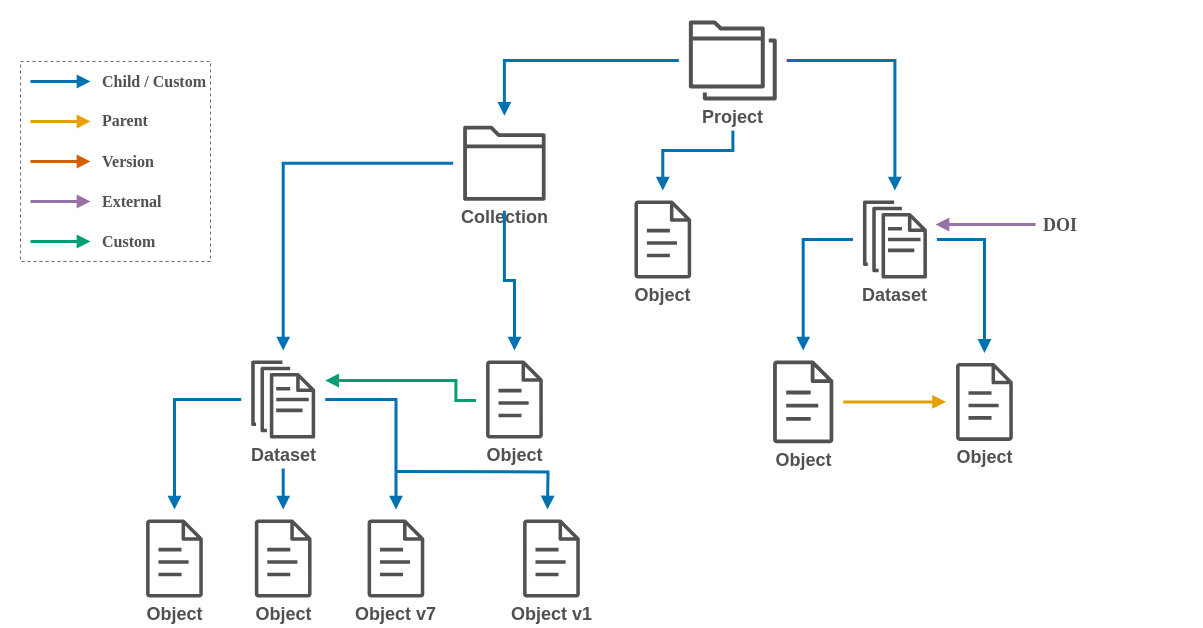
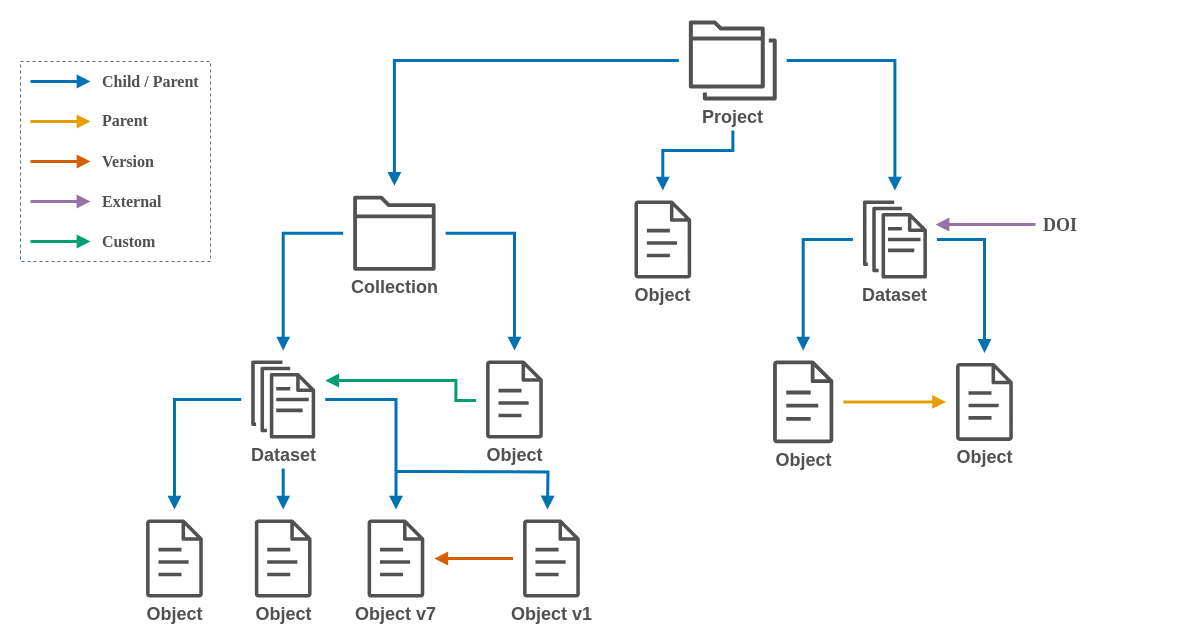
  <mxCell id="0" />
  <mxCell id="1" parent="0" />
  <mxCell id="2" value="" style="fillColor=none;strokeColor=#5A6C86;dashed=1;verticalAlign=top;fontStyle=0;fontColor=#5A6C86;whiteSpace=wrap;html=1;" vertex="1" parent="1"><mxGeometry x="20" y="61" width="190" height="200" as="geometry" /></mxCell>
  <mxCell id="3" value="" style="edgeStyle=orthogonalEdgeStyle;html=1;endArrow=block;elbow=vertical;startArrow=none;endFill=1;strokeColor=#0072B2;rounded=0;strokeWidth=3;targetPerimeterSpacing=10;sourcePerimeterSpacing=10;fillColor=#d5e8d4;fontSize=18;align=left;fontStyle=0;startFill=0;spacingLeft=20;" edge="1" parent="1" source="9" target="16"><mxGeometry width="100" relative="1" as="geometry"><mxPoint x="740.918" y="62.152" as="sourcePoint" /><mxPoint x="869.223" y="188.556" as="targetPoint" /></mxGeometry></mxCell>
  <mxCell id="4" value="" style="edgeStyle=orthogonalEdgeStyle;html=1;endArrow=block;elbow=vertical;startArrow=none;endFill=1;strokeColor=#0072B2;rounded=0;strokeWidth=3;targetPerimeterSpacing=10;sourcePerimeterSpacing=10;fillColor=#d5e8d4;fontSize=18;align=left;fontStyle=0;startFill=0;spacingLeft=20;" edge="1" parent="1" source="9" target="6"><mxGeometry width="100" relative="1" as="geometry"><mxPoint x="586.969" y="62.152" as="sourcePoint" /><mxPoint x="458.651" y="188.556" as="targetPoint" /></mxGeometry></mxCell>
  <mxCell id="5" value="" style="edgeStyle=orthogonalEdgeStyle;html=1;endArrow=block;elbow=vertical;startArrow=none;endFill=1;strokeColor=#0072B2;rounded=0;strokeWidth=3;targetPerimeterSpacing=10;sourcePerimeterSpacing=30;fillColor=#d5e8d4;fontSize=18;align=left;fontStyle=0;startFill=0;spacingLeft=20;" edge="1" parent="1" source="9" target="7"><mxGeometry width="100" relative="1" as="geometry"><mxPoint x="750.918" y="72.152" as="sourcePoint" /><mxPoint x="662.31" y="188.559" as="targetPoint" /><Array as="points" /></mxGeometry></mxCell>
- <mxCell id="6" value="Collection" style="sketch=0;outlineConnect=0;fontColor=#515151;gradientColor=none;fillColor=#515151;strokeColor=none;dashed=0;verticalLabelPosition=bottom;verticalAlign=top;align=center;html=1;fontSize=18;fontStyle=1;aspect=fixed;pointerEvents=1;shape=mxgraph.aws4.folder;labelPosition=center;spacingRight=0;" vertex="1" parent="1"><mxGeometry x="462.68" y="125.19" width="82.4" height="75" as="geometry" /></mxCell>
+ <mxCell id="6" value="Collection" style="sketch=0;outlineConnect=0;fontColor=#515151;gradientColor=none;fillColor=#515151;strokeColor=none;dashed=0;verticalLabelPosition=bottom;verticalAlign=top;align=center;html=1;fontSize=18;fontStyle=1;aspect=fixed;pointerEvents=1;shape=mxgraph.aws4.folder;labelPosition=center;spacingRight=0;" vertex="1" parent="1"><mxGeometry x="352.68" y="195.19" width="82.4" height="75" as="geometry" /></mxCell>
  <mxCell id="7" value="Object" style="sketch=0;outlineConnect=0;fontColor=#515151;gradientColor=none;fillColor=#515151;strokeColor=none;dashed=0;verticalLabelPosition=bottom;verticalAlign=top;align=center;html=1;fontSize=18;fontStyle=1;aspect=fixed;pointerEvents=1;shape=mxgraph.aws4.document;spacingRight=0;" vertex="1" parent="1"><mxGeometry x="633.81" y="200" width="57" height="78" as="geometry" /></mxCell>
  <mxCell id="8" value="Dataset" style="sketch=0;outlineConnect=0;fontColor=#515151;gradientColor=none;fillColor=#515151;strokeColor=none;dashed=0;verticalLabelPosition=bottom;verticalAlign=top;align=center;html=1;fontSize=18;fontStyle=1;aspect=fixed;pointerEvents=1;shape=mxgraph.aws4.documents;spacingRight=0;" vertex="1" parent="1"><mxGeometry x="250.7" y="360" width="64" height="78" as="geometry" /></mxCell>
  <mxCell id="9" value="Project" style="sketch=0;outlineConnect=0;fontColor=#515151;gradientColor=none;fillColor=#515151;strokeColor=none;dashed=0;verticalLabelPosition=bottom;verticalAlign=top;align=center;html=1;fontSize=18;fontStyle=1;aspect=fixed;pointerEvents=1;shape=mxgraph.aws4.folders;labelPosition=center;fontFamily=Helvetica;spacingRight=0;" vertex="1" parent="1"><mxGeometry x="688.36" y="20" width="87.89" height="80" as="geometry" /></mxCell>
  <mxCell id="10" value="" style="edgeStyle=orthogonalEdgeStyle;html=1;endArrow=block;elbow=vertical;startArrow=none;endFill=1;strokeColor=#0072B2;rounded=0;strokeWidth=3;sourcePerimeterSpacing=10;targetPerimeterSpacing=10;fillColor=#d5e8d4;fontSize=18;align=left;fontStyle=0;startFill=0;spacingLeft=20;" edge="1" parent="1" source="6" target="8"><mxGeometry width="100" relative="1" as="geometry"><mxPoint x="529.969" y="72.152" as="sourcePoint" /><mxPoint x="401.651" y="198.556" as="targetPoint" /></mxGeometry></mxCell>
  <mxCell id="11" value="" style="edgeStyle=orthogonalEdgeStyle;html=1;endArrow=block;elbow=vertical;startArrow=none;endFill=1;strokeColor=#0072B2;rounded=0;strokeWidth=3;sourcePerimeterSpacing=10;targetPerimeterSpacing=10;fillColor=#d5e8d4;fontSize=18;align=left;fontStyle=0;startFill=0;spacingLeft=20;" edge="1" parent="1" source="6" target="13"><mxGeometry width="100" relative="1" as="geometry"><mxPoint x="352.44" y="243" as="sourcePoint" /><mxPoint x="503.44" y="340.024" as="targetPoint" /></mxGeometry></mxCell>
  <mxCell id="12" value="" style="edgeStyle=orthogonalEdgeStyle;html=1;endArrow=block;elbow=vertical;startArrow=none;endFill=1;strokeColor=#0072B2;rounded=0;strokeWidth=3;sourcePerimeterSpacing=10;targetPerimeterSpacing=10;fillColor=#d5e8d4;fontSize=18;align=left;fontStyle=0;startFill=0;spacingLeft=20;" edge="1" parent="1" source="16" target="15"><mxGeometry width="100" relative="1" as="geometry"><mxPoint x="925.68" y="277.442" as="sourcePoint" /><mxPoint x="984.037" y="384.834" as="targetPoint" /></mxGeometry></mxCell>
  <mxCell id="13" value="Object" style="sketch=0;outlineConnect=0;fontColor=#515151;gradientColor=none;fillColor=#515151;strokeColor=none;dashed=0;verticalLabelPosition=bottom;verticalAlign=top;align=center;html=1;fontSize=18;fontStyle=1;aspect=fixed;pointerEvents=1;shape=mxgraph.aws4.document;spacingRight=0;" vertex="1" parent="1"><mxGeometry x="485.44" y="360" width="57" height="78" as="geometry" /></mxCell>
  <mxCell id="14" value="Object" style="sketch=0;outlineConnect=0;fontColor=#515151;gradientColor=none;fillColor=#515151;strokeColor=none;dashed=0;verticalLabelPosition=bottom;verticalAlign=top;align=center;html=1;fontSize=18;fontStyle=1;aspect=fixed;pointerEvents=1;shape=mxgraph.aws4.document;spacingRight=0;" vertex="1" parent="1"><mxGeometry x="772.44" y="360" width="60.51" height="82.81" as="geometry" /></mxCell>
  <mxCell id="15" value="Object" style="sketch=0;outlineConnect=0;fontColor=#515151;gradientColor=none;fillColor=#515151;strokeColor=none;dashed=0;verticalLabelPosition=bottom;verticalAlign=top;align=center;html=1;fontSize=18;fontStyle=1;aspect=fixed;pointerEvents=1;shape=mxgraph.aws4.document;spacingRight=0;" vertex="1" parent="1"><mxGeometry x="955.44" y="362.41" width="57" height="78" as="geometry" /></mxCell>
  <mxCell id="16" value="Dataset" style="sketch=0;outlineConnect=0;fontColor=#515151;gradientColor=none;fillColor=#515151;strokeColor=none;dashed=0;verticalLabelPosition=bottom;verticalAlign=top;align=center;html=1;fontSize=18;fontStyle=1;aspect=fixed;pointerEvents=1;shape=mxgraph.aws4.documents;spacingRight=0;" vertex="1" parent="1"><mxGeometry x="862.44" y="200" width="64" height="78" as="geometry" /></mxCell>
  <mxCell id="17" value="" style="edgeStyle=orthogonalEdgeStyle;html=1;endArrow=block;elbow=vertical;startArrow=none;endFill=1;strokeColor=#0072B2;rounded=0;strokeWidth=3;sourcePerimeterSpacing=10;targetPerimeterSpacing=10;fillColor=#d5e8d4;fontSize=18;align=left;fontStyle=0;startFill=0;spacingLeft=20;" edge="1" parent="1" source="8" target="20"><mxGeometry width="100" relative="1" as="geometry"><mxPoint x="352.44" y="243" as="sourcePoint" /><mxPoint x="173.861" y="509" as="targetPoint" /></mxGeometry></mxCell>
  <mxCell id="18" value="" style="edgeStyle=orthogonalEdgeStyle;html=1;endArrow=block;elbow=vertical;startArrow=none;endFill=1;strokeColor=#0072B2;rounded=0;strokeWidth=3;sourcePerimeterSpacing=10;targetPerimeterSpacing=10;fillColor=#d5e8d4;fontSize=18;align=left;fontStyle=0;startFill=0;spacingLeft=20;" edge="1" parent="1" source="8" target="22"><mxGeometry width="100" relative="1" as="geometry"><mxPoint x="352.44" y="243" as="sourcePoint" /><mxPoint x="393.861" y="509" as="targetPoint" /></mxGeometry></mxCell>
  <mxCell id="19" value="" style="edgeStyle=orthogonalEdgeStyle;html=1;endArrow=block;elbow=vertical;startArrow=none;endFill=1;strokeColor=#0072B2;rounded=0;strokeWidth=3;sourcePerimeterSpacing=30;targetPerimeterSpacing=10;fillColor=#d5e8d4;fontSize=18;align=left;fontStyle=0;startFill=0;spacingLeft=20;" edge="1" parent="1" source="8" target="21"><mxGeometry width="100" relative="1" as="geometry"><mxPoint x="334.44" y="399" as="sourcePoint" /><mxPoint x="282.703" y="509" as="targetPoint" /></mxGeometry></mxCell>
  <mxCell id="20" value="Object" style="sketch=0;outlineConnect=0;fontColor=#515151;gradientColor=none;fillColor=#515151;strokeColor=none;dashed=0;verticalLabelPosition=bottom;verticalAlign=top;align=center;html=1;fontSize=18;fontStyle=1;aspect=fixed;pointerEvents=1;shape=mxgraph.aws4.document;spacingRight=0;" vertex="1" parent="1"><mxGeometry x="145.44" y="519" width="57" height="78" as="geometry" /></mxCell>
  <mxCell id="21" value="Object" style="sketch=0;outlineConnect=0;fontColor=#515151;gradientColor=none;fillColor=#515151;strokeColor=none;dashed=0;verticalLabelPosition=bottom;verticalAlign=top;align=center;html=1;fontSize=18;fontStyle=1;aspect=fixed;pointerEvents=1;shape=mxgraph.aws4.document;spacingRight=0;" vertex="1" parent="1"><mxGeometry x="254.2" y="519" width="57" height="78" as="geometry" /></mxCell>
  <mxCell id="22" value="Object v7" style="sketch=0;outlineConnect=0;fontColor=#515151;gradientColor=none;fillColor=#515151;strokeColor=none;dashed=0;verticalLabelPosition=bottom;verticalAlign=top;align=center;html=1;fontSize=18;fontStyle=1;aspect=fixed;pointerEvents=1;shape=mxgraph.aws4.document;spacingRight=0;" vertex="1" parent="1"><mxGeometry x="366.94" y="519" width="57" height="78" as="geometry" /></mxCell>
  <mxCell id="23" value="" style="edgeStyle=orthogonalEdgeStyle;html=1;endArrow=block;elbow=vertical;startArrow=none;endFill=1;strokeColor=#0072B2;rounded=0;strokeWidth=3;sourcePerimeterSpacing=10;targetPerimeterSpacing=10;fillColor=#d5e8d4;fontSize=18;align=left;fontStyle=0;startFill=0;spacingLeft=20;" edge="1" parent="1" source="16" target="14"><mxGeometry width="100" relative="1" as="geometry"><mxPoint x="935.68" y="287.442" as="sourcePoint" /><mxPoint x="994.037" y="394.834" as="targetPoint" /></mxGeometry></mxCell>
  <mxCell id="24" value="" style="edgeStyle=orthogonalEdgeStyle;html=1;endArrow=block;elbow=vertical;startArrow=none;endFill=1;strokeColor=#E69F00;rounded=0;strokeWidth=3;sourcePerimeterSpacing=10;targetPerimeterSpacing=10;labelPosition=center;verticalLabelPosition=bottom;align=center;verticalAlign=top;fontSize=18;fontStyle=1;startFill=0;fillColor=#f8cecc;" edge="1" parent="1" source="14" target="15"><mxGeometry width="100" relative="1" as="geometry"><mxPoint x="861.3" y="258.81" as="sourcePoint" /><mxPoint x="810.3" y="361.81" as="targetPoint" /></mxGeometry></mxCell>
  <mxCell id="25" value="" style="edgeStyle=orthogonalEdgeStyle;html=1;endArrow=block;elbow=vertical;startArrow=none;endFill=1;strokeColor=#009E73;rounded=0;strokeWidth=3;sourcePerimeterSpacing=10;targetPerimeterSpacing=10;labelPosition=right;verticalLabelPosition=middle;align=left;verticalAlign=middle;fontSize=18;fontStyle=0;startFill=0;spacingLeft=20;fillColor=#d5e8d4;jumpStyle=sharp;" edge="1" parent="1" source="13" target="8"><mxGeometry x="0.967" width="100" relative="1" as="geometry"><mxPoint x="545.41" y="550.02" as="sourcePoint" /><mxPoint x="615.41" y="548.02" as="targetPoint" /><mxPoint as="offset" /><Array as="points"><mxPoint x="455.44" y="400" /><mxPoint x="455.44" y="380" /></Array></mxGeometry></mxCell>
  <mxCell id="26" value="&lt;font&gt;Object v1&lt;/font&gt;" style="sketch=0;outlineConnect=0;fontColor=#515151;gradientColor=none;fillColor=#515151;strokeColor=none;dashed=0;verticalLabelPosition=bottom;verticalAlign=top;align=center;html=1;fontSize=18;fontStyle=1;aspect=fixed;pointerEvents=1;shape=mxgraph.aws4.document;spacingRight=0;" vertex="1" parent="1"><mxGeometry x="522.44" y="519" width="57" height="78" as="geometry" /></mxCell>
+ <mxCell id="27" value="" style="edgeStyle=orthogonalEdgeStyle;html=1;endArrow=block;elbow=vertical;startArrow=none;endFill=1;strokeColor=#D55E00;rounded=0;strokeWidth=3;sourcePerimeterSpacing=10;targetPerimeterSpacing=10;labelPosition=right;verticalLabelPosition=middle;align=left;verticalAlign=middle;fontSize=18;fontStyle=0;startFill=0;spacingLeft=20;fillColor=#f0a30a;" edge="1" parent="1" source="26" target="22"><mxGeometry x="0.97" width="100" relative="1" as="geometry"><mxPoint x="434.47" y="660" as="sourcePoint" /><mxPoint x="514.47" y="660" as="targetPoint" /><mxPoint as="offset" /></mxGeometry></mxCell>
  <mxCell id="28" value="" style="edgeStyle=orthogonalEdgeStyle;html=1;endArrow=block;elbow=vertical;startArrow=none;endFill=1;strokeColor=#0072B2;rounded=0;strokeWidth=3;targetPerimeterSpacing=10;sourcePerimeterSpacing=-1;fillColor=#d5e8d4;fontSize=18;align=left;fontStyle=0;startFill=0;spacingLeft=20;" edge="1" parent="1"><mxGeometry width="100" relative="1" as="geometry"><mxPoint x="396" y="471" as="sourcePoint" /><mxPoint x="546.971" y="509" as="targetPoint" /></mxGeometry></mxCell>
  <mxCell id="29" value="" style="edgeStyle=orthogonalEdgeStyle;html=1;endArrow=block;elbow=vertical;startArrow=none;endFill=1;strokeColor=#0072B2;rounded=0;strokeWidth=3;targetPerimeterSpacing=10;sourcePerimeterSpacing=10;fillColor=#d5e8d4;fontSize=18;align=left;fontStyle=0;startFill=0;spacingLeft=20;" edge="1" parent="1"><mxGeometry width="100" relative="1" as="geometry"><mxPoint x="30" y="81" as="sourcePoint" /><mxPoint x="90" y="81" as="targetPoint" /><Array as="points"><mxPoint x="83" y="81" /><mxPoint x="83" y="81" /></Array></mxGeometry></mxCell>
  <mxCell id="30" value="" style="edgeStyle=orthogonalEdgeStyle;html=1;endArrow=block;elbow=vertical;startArrow=none;endFill=1;strokeColor=#9673a6;rounded=0;strokeWidth=3;sourcePerimeterSpacing=10;targetPerimeterSpacing=10;labelPosition=right;verticalLabelPosition=middle;align=left;verticalAlign=middle;fontSize=18;fontStyle=0;startFill=0;spacingLeft=20;fillColor=#e1d5e7;jumpStyle=sharp;" edge="1" parent="1"><mxGeometry width="100" relative="1" as="geometry"><mxPoint x="30" y="201" as="sourcePoint" /><mxPoint x="90" y="201" as="targetPoint" /><Array as="points"><mxPoint x="40" y="201" /><mxPoint x="40" y="201" /></Array></mxGeometry></mxCell>
  <mxCell id="31" value="" style="edgeStyle=orthogonalEdgeStyle;html=1;endArrow=block;elbow=vertical;startArrow=none;endFill=1;strokeColor=#D55E00;rounded=0;strokeWidth=3;sourcePerimeterSpacing=10;targetPerimeterSpacing=10;labelPosition=right;verticalLabelPosition=middle;align=left;verticalAlign=middle;fontSize=18;fontStyle=0;startFill=0;spacingLeft=20;fillColor=#f0a30a;" edge="1" parent="1"><mxGeometry x="0.97" width="100" relative="1" as="geometry"><mxPoint x="30" y="161" as="sourcePoint" /><mxPoint x="90" y="161" as="targetPoint" /><mxPoint as="offset" /></mxGeometry></mxCell>
  <mxCell id="32" value="" style="edgeStyle=orthogonalEdgeStyle;html=1;endArrow=block;elbow=vertical;startArrow=none;endFill=1;strokeColor=#E69F00;rounded=0;strokeWidth=3;sourcePerimeterSpacing=10;targetPerimeterSpacing=10;labelPosition=center;verticalLabelPosition=bottom;align=center;verticalAlign=top;fontSize=18;fontStyle=1;startFill=0;fillColor=#f8cecc;" edge="1" parent="1"><mxGeometry width="100" relative="1" as="geometry"><mxPoint x="30" y="121" as="sourcePoint" /><mxPoint x="90" y="121" as="targetPoint" /></mxGeometry></mxCell>
- <mxCell id="33" value="&lt;div style=&quot;font-size: 16px;&quot; align=&quot;left&quot;&gt;&lt;font style=&quot;font-size: 16px;&quot;&gt;&lt;b&gt;&lt;font style=&quot;font-size: 16px;&quot; color=&quot;#515151&quot; face=&quot;Fira Sans&quot; data-font-src=&quot;https://fonts.googleapis.com/css?family=PT+Sans&quot;&gt;Child / Custom&lt;/font&gt;&lt;/b&gt;&lt;/font&gt;&lt;/div&gt;" style="text;html=1;strokeColor=none;fillColor=none;align=left;verticalAlign=middle;whiteSpace=wrap;rounded=0;" vertex="1" parent="1"><mxGeometry x="100" y="61" width="140" height="40" as="geometry" /></mxCell>
+ <mxCell id="33" value="&lt;div style=&quot;font-size: 16px;&quot; align=&quot;left&quot;&gt;&lt;font style=&quot;font-size: 16px;&quot;&gt;&lt;b&gt;&lt;font style=&quot;font-size: 16px;&quot; color=&quot;#515151&quot; face=&quot;Fira Sans&quot; data-font-src=&quot;https://fonts.googleapis.com/css?family=PT+Sans&quot;&gt;Child / Parent&lt;/font&gt;&lt;/b&gt;&lt;/font&gt;&lt;/div&gt;" style="text;html=1;strokeColor=none;fillColor=none;align=left;verticalAlign=middle;whiteSpace=wrap;rounded=0;" vertex="1" parent="1"><mxGeometry x="100" y="61" width="140" height="40" as="geometry" /></mxCell>
  <mxCell id="34" value="&lt;div style=&quot;font-size: 13px;&quot; align=&quot;left&quot;&gt;&lt;font size=&quot;1&quot; color=&quot;#515151&quot; face=&quot;Fira Sans&quot;&gt;&lt;b style=&quot;font-size: 16px;&quot;&gt;External&lt;br&gt;&lt;/b&gt;&lt;/font&gt;&lt;/div&gt;" style="text;html=1;strokeColor=none;fillColor=none;align=left;verticalAlign=middle;whiteSpace=wrap;rounded=0;" vertex="1" parent="1"><mxGeometry x="100" y="181" width="140" height="40" as="geometry" /></mxCell>
  <mxCell id="35" value="&lt;div style=&quot;font-size: 13px;&quot; align=&quot;left&quot;&gt;&lt;font size=&quot;1&quot; color=&quot;#515151&quot; face=&quot;Fira Sans&quot;&gt;&lt;b style=&quot;font-size: 16px;&quot;&gt;Version&lt;/b&gt;&lt;/font&gt;&lt;/div&gt;" style="text;html=1;strokeColor=none;fillColor=none;align=left;verticalAlign=middle;whiteSpace=wrap;rounded=0;" vertex="1" parent="1"><mxGeometry x="100" y="141" width="140" height="40" as="geometry" /></mxCell>
  <mxCell id="36" value="&lt;div style=&quot;font-size: 13px;&quot; align=&quot;left&quot;&gt;&lt;font size=&quot;1&quot; color=&quot;#515151&quot; face=&quot;Fira Sans&quot;&gt;&lt;b style=&quot;font-size: 16px;&quot;&gt;Parent&lt;/b&gt;&lt;/font&gt;&lt;/div&gt;" style="text;html=1;strokeColor=none;fillColor=none;align=left;verticalAlign=middle;whiteSpace=wrap;rounded=0;" vertex="1" parent="1"><mxGeometry x="100" y="100" width="140" height="40" as="geometry" /></mxCell>
  <mxCell id="37" value="" style="edgeStyle=orthogonalEdgeStyle;html=1;endArrow=block;elbow=vertical;startArrow=none;endFill=1;strokeColor=#009E73;rounded=0;strokeWidth=3;sourcePerimeterSpacing=10;targetPerimeterSpacing=10;labelPosition=right;verticalLabelPosition=middle;align=left;verticalAlign=middle;fontSize=18;fontStyle=0;startFill=0;spacingLeft=20;fillColor=#d5e8d4;jumpStyle=sharp;" edge="1" parent="1"><mxGeometry width="100" relative="1" as="geometry"><mxPoint x="30" y="241" as="sourcePoint" /><mxPoint x="90" y="241" as="targetPoint" /><Array as="points"><mxPoint x="40" y="241" /><mxPoint x="40" y="241" /></Array></mxGeometry></mxCell>
  <mxCell id="38" value="&lt;div style=&quot;font-size: 13px;&quot; align=&quot;left&quot;&gt;&lt;font size=&quot;1&quot; color=&quot;#515151&quot; face=&quot;Fira Sans&quot;&gt;&lt;b style=&quot;font-size: 16px;&quot;&gt;Custom&lt;/b&gt;&lt;/font&gt;&lt;/div&gt;" style="text;html=1;strokeColor=none;fillColor=none;align=left;verticalAlign=middle;whiteSpace=wrap;rounded=0;" vertex="1" parent="1"><mxGeometry x="100" y="221" width="140" height="40" as="geometry" /></mxCell>
  <mxCell id="39" value="" style="edgeStyle=orthogonalEdgeStyle;html=1;endArrow=block;elbow=vertical;startArrow=none;endFill=1;strokeColor=#9673a6;rounded=0;strokeWidth=3;sourcePerimeterSpacing=10;targetPerimeterSpacing=10;labelPosition=right;verticalLabelPosition=middle;align=left;verticalAlign=middle;fontSize=18;fontStyle=0;startFill=0;spacingLeft=20;fillColor=#e1d5e7;jumpStyle=sharp;" edge="1" parent="1"><mxGeometry width="100" relative="1" as="geometry"><mxPoint x="1035" y="224" as="sourcePoint" /><mxPoint x="935" y="224" as="targetPoint" /><Array as="points"><mxPoint x="945" y="224" /><mxPoint x="945" y="224" /></Array></mxGeometry></mxCell>
  <mxCell id="40" value="&lt;div style=&quot;&quot; align=&quot;left&quot;&gt;&lt;font style=&quot;&quot; data-font-src=&quot;https://fonts.googleapis.com/css?family=PT+Sans&quot; size=&quot;1&quot; color=&quot;#515151&quot; face=&quot;Fira Sans&quot;&gt;&lt;b style=&quot;font-size: 18px;&quot;&gt;DOI&lt;br&gt;&lt;/b&gt;&lt;/font&gt;&lt;/div&gt;" style="text;html=1;strokeColor=none;fillColor=none;align=left;verticalAlign=middle;whiteSpace=wrap;rounded=0;" vertex="1" parent="1"><mxGeometry x="1041" y="204.69" width="140" height="40" as="geometry" /></mxCell>
